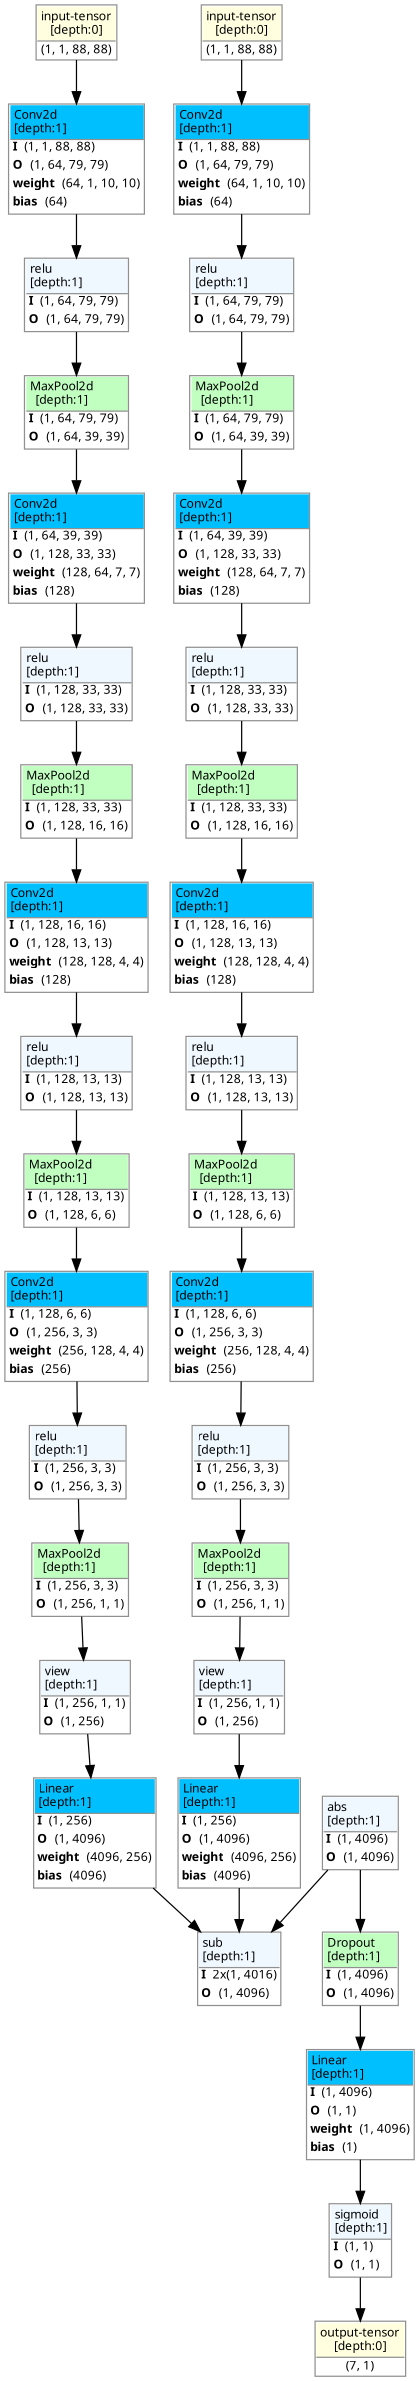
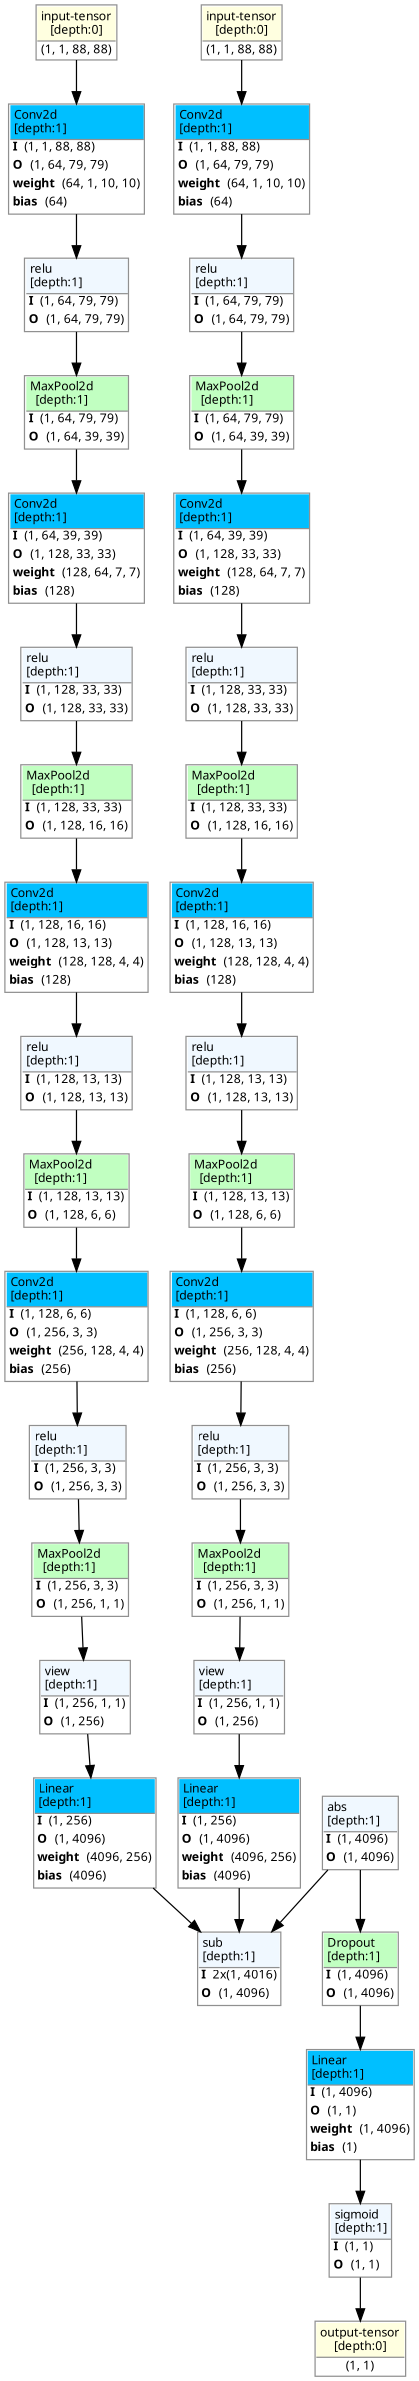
  strict digraph {
    ordering=in
    rankdir=TB
    node [align=left color="#909090" fillcolor="#ffffff90" fontname="Linux libertine" fontsize=10 margin=0 ranksep=0.1 shape=plaintext style=filled]
    edge [fontsize=10]
    n1 [height=0.2 label=<                     <TABLE BORDER="1" CELLBORDER="0"                     CELLSPACING="0" CELLPADDING="2">                         <TR>                             <TD BGCOLOR="lightyellow" ALIGN="LEFT"                             BORDER="1" SIDES="B"                             >input-tensor<BR ALIGN="LEFT"/>[depth:0]</TD>                         </TR>                         <TR>                             <TD>(1, 1, 88, 88)</TD>                         </TR>                                              </TABLE>>]
    n2 [height=0.2 label=<                     <TABLE BORDER="1" CELLBORDER="0"                     CELLSPACING="0" CELLPADDING="2">                         <TR>                             <TD BGCOLOR="deepskyblue1" ALIGN="LEFT"                             BORDER="1" SIDES="B"                             >Conv2d<BR ALIGN="LEFT"/>[depth:1]</TD>                         </TR>                         <TR>                             <TD ALIGN="LEFT"><B>I</B> (1, 1, 88, 88)</TD>                         </TR>                         <TR>                             <TD ALIGN="LEFT"><B>O</B> (1, 64, 79, 79)</TD>                         </TR>                                         <TR>                     <TD ALIGN="LEFT"><B>weight</B> (64, 1, 10, 10)</TD>                 </TR>                 <TR>                     <TD ALIGN="LEFT"><B>bias</B> (64)</TD>                 </TR>                     </TABLE>>]
    n3 [height=0.2 label=<                     <TABLE BORDER="1" CELLBORDER="0"                     CELLSPACING="0" CELLPADDING="2">                         <TR>                             <TD BGCOLOR="aliceblue" ALIGN="LEFT"                             BORDER="1" SIDES="B"                             >relu<BR ALIGN="LEFT"/>[depth:1]</TD>                         </TR>                         <TR>                             <TD ALIGN="LEFT"><B>I</B> (1, 64, 79, 79)</TD>                         </TR>                         <TR>                             <TD ALIGN="LEFT"><B>O</B> (1, 64, 79, 79)</TD>                         </TR>                                              </TABLE>>]
    n4 [height=0.2 label=<                     <TABLE BORDER="1" CELLBORDER="0"                     CELLSPACING="0" CELLPADDING="2">                         <TR>                             <TD BGCOLOR="lightyellow" ALIGN="LEFT"                             BORDER="1" SIDES="B"                             >input-tensor<BR ALIGN="LEFT"/>[depth:0]</TD>                         </TR>                         <TR>                             <TD>(1, 1, 88, 88)</TD>                         </TR>                                              </TABLE>>]
    n5 [height=0.2 label=<                     <TABLE BORDER="1" CELLBORDER="0"                     CELLSPACING="0" CELLPADDING="2">                         <TR>                             <TD BGCOLOR="deepskyblue1" ALIGN="LEFT"                             BORDER="1" SIDES="B"                             >Conv2d<BR ALIGN="LEFT"/>[depth:1]</TD>                         </TR>                         <TR>                             <TD ALIGN="LEFT"><B>I</B> (1, 1, 88, 88)</TD>                         </TR>                         <TR>                             <TD ALIGN="LEFT"><B>O</B> (1, 64, 79, 79)</TD>                         </TR>                                         <TR>                     <TD ALIGN="LEFT"><B>weight</B> (64, 1, 10, 10)</TD>                 </TR>                 <TR>                     <TD ALIGN="LEFT"><B>bias</B> (64)</TD>                 </TR>                     </TABLE>>]
    n6 [height=0.2 label=<                     <TABLE BORDER="1" CELLBORDER="0"                     CELLSPACING="0" CELLPADDING="2">                         <TR>                             <TD BGCOLOR="aliceblue" ALIGN="LEFT"                             BORDER="1" SIDES="B"                             >relu<BR ALIGN="LEFT"/>[depth:1]</TD>                         </TR>                         <TR>                             <TD ALIGN="LEFT"><B>I</B> (1, 64, 79, 79)</TD>                         </TR>                         <TR>                             <TD ALIGN="LEFT"><B>O</B> (1, 64, 79, 79)</TD>                         </TR>                                              </TABLE>>]
    n7 [height=0.2 label=<                     <TABLE BORDER="1" CELLBORDER="0"                     CELLSPACING="0" CELLPADDING="2">                         <TR>                             <TD BGCOLOR="darkseagreen1" ALIGN="LEFT"                             BORDER="1" SIDES="B"                             >MaxPool2d<BR ALIGN="LEFT"/>[depth:1]</TD>                         </TR>                         <TR>                             <TD ALIGN="LEFT"><B>I</B> (1, 64, 79, 79)</TD>                         </TR>                         <TR>                             <TD ALIGN="LEFT"><B>O</B> (1, 64, 39, 39)</TD>                         </TR>                                              </TABLE>>]
    n8 [height=0.2 label=<                     <TABLE BORDER="1" CELLBORDER="0"                     CELLSPACING="0" CELLPADDING="2">                         <TR>                             <TD BGCOLOR="deepskyblue1" ALIGN="LEFT"                             BORDER="1" SIDES="B"                             >Conv2d<BR ALIGN="LEFT"/>[depth:1]</TD>                         </TR>                         <TR>                             <TD ALIGN="LEFT"><B>I</B> (1, 64, 39, 39)</TD>                         </TR>                         <TR>                             <TD ALIGN="LEFT"><B>O</B> (1, 128, 33, 33)</TD>                         </TR>                                         <TR>                     <TD ALIGN="LEFT"><B>weight</B> (128, 64, 7, 7)</TD>                 </TR>                 <TR>                     <TD ALIGN="LEFT"><B>bias</B> (128)</TD>                 </TR>                     </TABLE>>]
    n9 [height=0.2 label=<                     <TABLE BORDER="1" CELLBORDER="0"                     CELLSPACING="0" CELLPADDING="2">                         <TR>                             <TD BGCOLOR="aliceblue" ALIGN="LEFT"                             BORDER="1" SIDES="B"                             >relu<BR ALIGN="LEFT"/>[depth:1]</TD>                         </TR>                         <TR>                             <TD ALIGN="LEFT"><B>I</B> (1, 128, 33, 33)</TD>                         </TR>                         <TR>                             <TD ALIGN="LEFT"><B>O</B> (1, 128, 33, 33)</TD>                         </TR>                                              </TABLE>>]
    n10 [height=0.2 label=<                     <TABLE BORDER="1" CELLBORDER="0"                     CELLSPACING="0" CELLPADDING="2">                         <TR>                             <TD BGCOLOR="darkseagreen1" ALIGN="LEFT"                             BORDER="1" SIDES="B"                             >MaxPool2d<BR ALIGN="LEFT"/>[depth:1]</TD>                         </TR>                         <TR>                             <TD ALIGN="LEFT"><B>I</B> (1, 128, 33, 33)</TD>                         </TR>                         <TR>                             <TD ALIGN="LEFT"><B>O</B> (1, 128, 16, 16)</TD>                         </TR>                                              </TABLE>>]
    n11 [height=0.2 label=<                     <TABLE BORDER="1" CELLBORDER="0"                     CELLSPACING="0" CELLPADDING="2">                         <TR>                             <TD BGCOLOR="deepskyblue1" ALIGN="LEFT"                             BORDER="1" SIDES="B"                             >Conv2d<BR ALIGN="LEFT"/>[depth:1]</TD>                         </TR>                         <TR>                             <TD ALIGN="LEFT"><B>I</B> (1, 128, 16, 16)</TD>                         </TR>                         <TR>                             <TD ALIGN="LEFT"><B>O</B> (1, 128, 13, 13)</TD>                         </TR>                                         <TR>                     <TD ALIGN="LEFT"><B>weight</B> (128, 128, 4, 4)</TD>                 </TR>                 <TR>                     <TD ALIGN="LEFT"><B>bias</B> (128)</TD>                 </TR>                     </TABLE>>]
    n12 [height=0.2 label=<                     <TABLE BORDER="1" CELLBORDER="0"                     CELLSPACING="0" CELLPADDING="2">                         <TR>                             <TD BGCOLOR="aliceblue" ALIGN="LEFT"                             BORDER="1" SIDES="B"                             >relu<BR ALIGN="LEFT"/>[depth:1]</TD>                         </TR>                         <TR>                             <TD ALIGN="LEFT"><B>I</B> (1, 128, 13, 13)</TD>                         </TR>                         <TR>                             <TD ALIGN="LEFT"><B>O</B> (1, 128, 13, 13)</TD>                         </TR>                                              </TABLE>>]
    n13 [height=0.2 label=<                     <TABLE BORDER="1" CELLBORDER="0"                     CELLSPACING="0" CELLPADDING="2">                         <TR>                             <TD BGCOLOR="darkseagreen1" ALIGN="LEFT"                             BORDER="1" SIDES="B"                             >MaxPool2d<BR ALIGN="LEFT"/>[depth:1]</TD>                         </TR>                         <TR>                             <TD ALIGN="LEFT"><B>I</B> (1, 128, 13, 13)</TD>                         </TR>                         <TR>                             <TD ALIGN="LEFT"><B>O</B> (1, 128, 6, 6)</TD>                         </TR>                                              </TABLE>>]
    n14 [height=0.2 label=<                     <TABLE BORDER="1" CELLBORDER="0"                     CELLSPACING="0" CELLPADDING="2">                         <TR>                             <TD BGCOLOR="deepskyblue1" ALIGN="LEFT"                             BORDER="1" SIDES="B"                             >Conv2d<BR ALIGN="LEFT"/>[depth:1]</TD>                         </TR>                         <TR>                             <TD ALIGN="LEFT"><B>I</B> (1, 128, 6, 6)</TD>                         </TR>                         <TR>                             <TD ALIGN="LEFT"><B>O</B> (1, 256, 3, 3)</TD>                         </TR>                                         <TR>                     <TD ALIGN="LEFT"><B>weight</B> (256, 128, 4, 4)</TD>                 </TR>                 <TR>                     <TD ALIGN="LEFT"><B>bias</B> (256)</TD>                 </TR>                     </TABLE>>]
    n15 [height=0.2 label=<                     <TABLE BORDER="1" CELLBORDER="0"                     CELLSPACING="0" CELLPADDING="2">                         <TR>                             <TD BGCOLOR="aliceblue" ALIGN="LEFT"                             BORDER="1" SIDES="B"                             >relu<BR ALIGN="LEFT"/>[depth:1]</TD>                         </TR>                         <TR>                             <TD ALIGN="LEFT"><B>I</B> (1, 256, 3, 3)</TD>                         </TR>                         <TR>                             <TD ALIGN="LEFT"><B>O</B> (1, 256, 3, 3)</TD>                         </TR>                                              </TABLE>>]
    n16 [height=0.2 label=<                     <TABLE BORDER="1" CELLBORDER="0"                     CELLSPACING="0" CELLPADDING="2">                         <TR>                             <TD BGCOLOR="darkseagreen1" ALIGN="LEFT"                             BORDER="1" SIDES="B"                             >MaxPool2d<BR ALIGN="LEFT"/>[depth:1]</TD>                         </TR>                         <TR>                             <TD ALIGN="LEFT"><B>I</B> (1, 256, 3, 3)</TD>                         </TR>                         <TR>                             <TD ALIGN="LEFT"><B>O</B> (1, 256, 1, 1)</TD>                         </TR>                                              </TABLE>>]
    n17 [height=0.2 label=<                     <TABLE BORDER="1" CELLBORDER="0"                     CELLSPACING="0" CELLPADDING="2">                         <TR>                             <TD BGCOLOR="aliceblue" ALIGN="LEFT"                             BORDER="1" SIDES="B"                             >view<BR ALIGN="LEFT"/>[depth:1]</TD>                         </TR>                         <TR>                             <TD ALIGN="LEFT"><B>I</B> (1, 256, 1, 1)</TD>                         </TR>                         <TR>                             <TD ALIGN="LEFT"><B>O</B> (1, 256)</TD>                         </TR>                                              </TABLE>>]
    n18 [height=0.2 label=<                     <TABLE BORDER="1" CELLBORDER="0"                     CELLSPACING="0" CELLPADDING="2">                         <TR>                             <TD BGCOLOR="deepskyblue1" ALIGN="LEFT"                             BORDER="1" SIDES="B"                             >Linear<BR ALIGN="LEFT"/>[depth:1]</TD>                         </TR>                         <TR>                             <TD ALIGN="LEFT"><B>I</B> (1, 256)</TD>                         </TR>                         <TR>                             <TD ALIGN="LEFT"><B>O</B> (1, 4096)</TD>                         </TR>                                         <TR>                     <TD ALIGN="LEFT"><B>weight</B> (4096, 256)</TD>                 </TR>                 <TR>                     <TD ALIGN="LEFT"><B>bias</B> (4096)</TD>                 </TR>                     </TABLE>>]
    n19 [height=0.2 label=<                     <TABLE BORDER="1" CELLBORDER="0"                     CELLSPACING="0" CELLPADDING="2">                         <TR>                             <TD BGCOLOR="darkseagreen1" ALIGN="LEFT"                             BORDER="1" SIDES="B"                             >MaxPool2d<BR ALIGN="LEFT"/>[depth:1]</TD>                         </TR>                         <TR>                             <TD ALIGN="LEFT"><B>I</B> (1, 64, 79, 79)</TD>                         </TR>                         <TR>                             <TD ALIGN="LEFT"><B>O</B> (1, 64, 39, 39)</TD>                         </TR>                                              </TABLE>>]
    n20 [height=0.2 label=<                     <TABLE BORDER="1" CELLBORDER="0"                     CELLSPACING="0" CELLPADDING="2">                         <TR>                             <TD BGCOLOR="deepskyblue1" ALIGN="LEFT"                             BORDER="1" SIDES="B"                             >Conv2d<BR ALIGN="LEFT"/>[depth:1]</TD>                         </TR>                         <TR>                             <TD ALIGN="LEFT"><B>I</B> (1, 64, 39, 39)</TD>                         </TR>                         <TR>                             <TD ALIGN="LEFT"><B>O</B> (1, 128, 33, 33)</TD>                         </TR>                                         <TR>                     <TD ALIGN="LEFT"><B>weight</B> (128, 64, 7, 7)</TD>                 </TR>                 <TR>                     <TD ALIGN="LEFT"><B>bias</B> (128)</TD>                 </TR>                     </TABLE>>]
    n21 [height=0.2 label=<                     <TABLE BORDER="1" CELLBORDER="0"                     CELLSPACING="0" CELLPADDING="2">                         <TR>                             <TD BGCOLOR="aliceblue" ALIGN="LEFT"                             BORDER="1" SIDES="B"                             >relu<BR ALIGN="LEFT"/>[depth:1]</TD>                         </TR>                         <TR>                             <TD ALIGN="LEFT"><B>I</B> (1, 128, 33, 33)</TD>                         </TR>                         <TR>                             <TD ALIGN="LEFT"><B>O</B> (1, 128, 33, 33)</TD>                         </TR>                                              </TABLE>>]
    n22 [height=0.2 label=<                     <TABLE BORDER="1" CELLBORDER="0"                     CELLSPACING="0" CELLPADDING="2">                         <TR>                             <TD BGCOLOR="darkseagreen1" ALIGN="LEFT"                             BORDER="1" SIDES="B"                             >MaxPool2d<BR ALIGN="LEFT"/>[depth:1]</TD>                         </TR>                         <TR>                             <TD ALIGN="LEFT"><B>I</B> (1, 128, 33, 33)</TD>                         </TR>                         <TR>                             <TD ALIGN="LEFT"><B>O</B> (1, 128, 16, 16)</TD>                         </TR>                                              </TABLE>>]
    n23 [height=0.2 label=<                     <TABLE BORDER="1" CELLBORDER="0"                     CELLSPACING="0" CELLPADDING="2">                         <TR>                             <TD BGCOLOR="deepskyblue1" ALIGN="LEFT"                             BORDER="1" SIDES="B"                             >Conv2d<BR ALIGN="LEFT"/>[depth:1]</TD>                         </TR>                         <TR>                             <TD ALIGN="LEFT"><B>I</B> (1, 128, 16, 16)</TD>                         </TR>                         <TR>                             <TD ALIGN="LEFT"><B>O</B> (1, 128, 13, 13)</TD>                         </TR>                                         <TR>                     <TD ALIGN="LEFT"><B>weight</B> (128, 128, 4, 4)</TD>                 </TR>                 <TR>                     <TD ALIGN="LEFT"><B>bias</B> (128)</TD>                 </TR>                     </TABLE>>]
    n24 [height=0.2 label=<                     <TABLE BORDER="1" CELLBORDER="0"                     CELLSPACING="0" CELLPADDING="2">                         <TR>                             <TD BGCOLOR="aliceblue" ALIGN="LEFT"                             BORDER="1" SIDES="B"                             >relu<BR ALIGN="LEFT"/>[depth:1]</TD>                         </TR>                         <TR>                             <TD ALIGN="LEFT"><B>I</B> (1, 128, 13, 13)</TD>                         </TR>                         <TR>                             <TD ALIGN="LEFT"><B>O</B> (1, 128, 13, 13)</TD>                         </TR>                                              </TABLE>>]
    n25 [height=0.2 label=<                     <TABLE BORDER="1" CELLBORDER="0"                     CELLSPACING="0" CELLPADDING="2">                         <TR>                             <TD BGCOLOR="darkseagreen1" ALIGN="LEFT"                             BORDER="1" SIDES="B"                             >MaxPool2d<BR ALIGN="LEFT"/>[depth:1]</TD>                         </TR>                         <TR>                             <TD ALIGN="LEFT"><B>I</B> (1, 128, 13, 13)</TD>                         </TR>                         <TR>                             <TD ALIGN="LEFT"><B>O</B> (1, 128, 6, 6)</TD>                         </TR>                                              </TABLE>>]
    n26 [height=0.2 label=<                     <TABLE BORDER="1" CELLBORDER="0"                     CELLSPACING="0" CELLPADDING="2">                         <TR>                             <TD BGCOLOR="deepskyblue1" ALIGN="LEFT"                             BORDER="1" SIDES="B"                             >Conv2d<BR ALIGN="LEFT"/>[depth:1]</TD>                         </TR>                         <TR>                             <TD ALIGN="LEFT"><B>I</B> (1, 128, 6, 6)</TD>                         </TR>                         <TR>                             <TD ALIGN="LEFT"><B>O</B> (1, 256, 3, 3)</TD>                         </TR>                                         <TR>                     <TD ALIGN="LEFT"><B>weight</B> (256, 128, 4, 4)</TD>                 </TR>                 <TR>                     <TD ALIGN="LEFT"><B>bias</B> (256)</TD>                 </TR>                     </TABLE>>]
    n27 [height=0.2 label=<                     <TABLE BORDER="1" CELLBORDER="0"                     CELLSPACING="0" CELLPADDING="2">                         <TR>                             <TD BGCOLOR="aliceblue" ALIGN="LEFT"                             BORDER="1" SIDES="B"                             >relu<BR ALIGN="LEFT"/>[depth:1]</TD>                         </TR>                         <TR>                             <TD ALIGN="LEFT"><B>I</B> (1, 256, 3, 3)</TD>                         </TR>                         <TR>                             <TD ALIGN="LEFT"><B>O</B> (1, 256, 3, 3)</TD>                         </TR>                                              </TABLE>>]
    n28 [height=0.2 label=<                     <TABLE BORDER="1" CELLBORDER="0"                     CELLSPACING="0" CELLPADDING="2">                         <TR>                             <TD BGCOLOR="darkseagreen1" ALIGN="LEFT"                             BORDER="1" SIDES="B"                             >MaxPool2d<BR ALIGN="LEFT"/>[depth:1]</TD>                         </TR>                         <TR>                             <TD ALIGN="LEFT"><B>I</B> (1, 256, 3, 3)</TD>                         </TR>                         <TR>                             <TD ALIGN="LEFT"><B>O</B> (1, 256, 1, 1)</TD>                         </TR>                                              </TABLE>>]
    n29 [height=0.2 label=<                     <TABLE BORDER="1" CELLBORDER="0"                     CELLSPACING="0" CELLPADDING="2">                         <TR>                             <TD BGCOLOR="aliceblue" ALIGN="LEFT"                             BORDER="1" SIDES="B"                             >view<BR ALIGN="LEFT"/>[depth:1]</TD>                         </TR>                         <TR>                             <TD ALIGN="LEFT"><B>I</B> (1, 256, 1, 1)</TD>                         </TR>                         <TR>                             <TD ALIGN="LEFT"><B>O</B> (1, 256)</TD>                         </TR>                                              </TABLE>>]
    n30 [height=0.2 label=<                     <TABLE BORDER="1" CELLBORDER="0"                     CELLSPACING="0" CELLPADDING="2">                         <TR>                             <TD BGCOLOR="deepskyblue1" ALIGN="LEFT"                             BORDER="1" SIDES="B"                             >Linear<BR ALIGN="LEFT"/>[depth:1]</TD>                         </TR>                         <TR>                             <TD ALIGN="LEFT"><B>I</B> (1, 256)</TD>                         </TR>                         <TR>                             <TD ALIGN="LEFT"><B>O</B> (1, 4096)</TD>                         </TR>                                         <TR>                     <TD ALIGN="LEFT"><B>weight</B> (4096, 256)</TD>                 </TR>                 <TR>                     <TD ALIGN="LEFT"><B>bias</B> (4096)</TD>                 </TR>                     </TABLE>>]
    n31 [height=0.2 label=<                     <TABLE BORDER="1" CELLBORDER="0"                     CELLSPACING="0" CELLPADDING="2">                         <TR>                             <TD BGCOLOR="aliceblue" ALIGN="LEFT"                             BORDER="1" SIDES="B"                             >sub<BR ALIGN="LEFT"/>[depth:1]</TD>                         </TR>                         <TR>                             <TD ALIGN="LEFT"><B>I</B> 2x(1, 4016)</TD>                         </TR>                         <TR>                             <TD ALIGN="LEFT"><B>O</B> (1, 4096)</TD>                         </TR>                                              </TABLE>>]
    n32 [height=0.2 label=<                     <TABLE BORDER="1" CELLBORDER="0"                     CELLSPACING="0" CELLPADDING="2">                         <TR>                             <TD BGCOLOR="aliceblue" ALIGN="LEFT"                             BORDER="1" SIDES="B"                             >abs<BR ALIGN="LEFT"/>[depth:1]</TD>                         </TR>                         <TR>                             <TD ALIGN="LEFT"><B>I</B> (1, 4096)</TD>                         </TR>                         <TR>                             <TD ALIGN="LEFT"><B>O</B> (1, 4096)</TD>                         </TR>                                              </TABLE>>]
    n33 [height=0.2 label=<                     <TABLE BORDER="1" CELLBORDER="0"                     CELLSPACING="0" CELLPADDING="2">                         <TR>                             <TD BGCOLOR="darkseagreen1" ALIGN="LEFT"                             BORDER="1" SIDES="B"                             >Dropout<BR ALIGN="LEFT"/>[depth:1]</TD>                         </TR>                         <TR>                             <TD ALIGN="LEFT"><B>I</B> (1, 4096)</TD>                         </TR>                         <TR>                             <TD ALIGN="LEFT"><B>O</B> (1, 4096)</TD>                         </TR>                                              </TABLE>>]
    n34 [height=0.2 label=<                     <TABLE BORDER="1" CELLBORDER="0"                     CELLSPACING="0" CELLPADDING="2">                         <TR>                             <TD BGCOLOR="deepskyblue1" ALIGN="LEFT"                             BORDER="1" SIDES="B"                             >Linear<BR ALIGN="LEFT"/>[depth:1]</TD>                         </TR>                         <TR>                             <TD ALIGN="LEFT"><B>I</B> (1, 4096)</TD>                         </TR>                         <TR>                             <TD ALIGN="LEFT"><B>O</B> (1, 1)</TD>                         </TR>                                         <TR>                     <TD ALIGN="LEFT"><B>weight</B> (1, 4096)</TD>                 </TR>                 <TR>                     <TD ALIGN="LEFT"><B>bias</B> (1)</TD>                 </TR>                     </TABLE>>]
    n35 [height=0.2 label=<                     <TABLE BORDER="1" CELLBORDER="0"                     CELLSPACING="0" CELLPADDING="2">                         <TR>                             <TD BGCOLOR="aliceblue" ALIGN="LEFT"                             BORDER="1" SIDES="B"                             >sigmoid<BR ALIGN="LEFT"/>[depth:1]</TD>                         </TR>                         <TR>                             <TD ALIGN="LEFT"><B>I</B> (1, 1)</TD>                         </TR>                         <TR>                             <TD ALIGN="LEFT"><B>O</B> (1, 1)</TD>                         </TR>                                              </TABLE>>]
-   n36 [height=0.2 label=<                     <TABLE BORDER="1" CELLBORDER="0"                     CELLSPACING="0" CELLPADDING="2">                         <TR>                             <TD BGCOLOR="lightyellow" ALIGN="LEFT"                             BORDER="1" SIDES="B"                             >output-tensor<BR ALIGN="LEFT"/>[depth:0]</TD>                         </TR>                         <TR>                             <TD>(7, 1)</TD>                         </TR>                                              </TABLE>>]
+   n36 [height=0.2 label=<                     <TABLE BORDER="1" CELLBORDER="0"                     CELLSPACING="0" CELLPADDING="2">                         <TR>                             <TD BGCOLOR="lightyellow" ALIGN="LEFT"                             BORDER="1" SIDES="B"                             >output-tensor<BR ALIGN="LEFT"/>[depth:0]</TD>                         </TR>                         <TR>                             <TD>(1, 1)</TD>                         </TR>                                              </TABLE>>]
    n1 -> n2
    n2 -> n3
    n3 -> n7
    n4 -> n5
    n5 -> n6
    n6 -> n19
    n7 -> n8
    n8 -> n9
    n9 -> n10
    n10 -> n11
    n11 -> n12
    n12 -> n13
    n13 -> n14
    n14 -> n15
    n15 -> n16
    n16 -> n17
    n17 -> n18
    n18 -> n31
    n19 -> n20
    n20 -> n21
    n21 -> n22
    n22 -> n23
    n23 -> n24
    n24 -> n25
    n25 -> n26
    n26 -> n27
    n27 -> n28
    n28 -> n29
    n29 -> n30
    n30 -> n31
    n32 -> n31
    n32 -> n33
    n33 -> n34
    n34 -> n35
    n35 -> n36
  }
